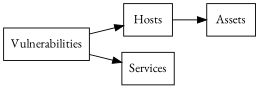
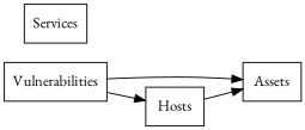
  digraph {
    rankdir=LR
    fontname="EB Garamond"
    node [shape=box fontname="EB Garamond"]
    edge [fontname="EB Garamond"]
    n1 [label=Assets]
    n2 [label=Hosts]
    n3 [label=Services]
    n4 [label=Vulnerabilities]
    n2 -> n1
-   n4 -> n3
+   n4 -> n1
    n4 -> n2
  }
